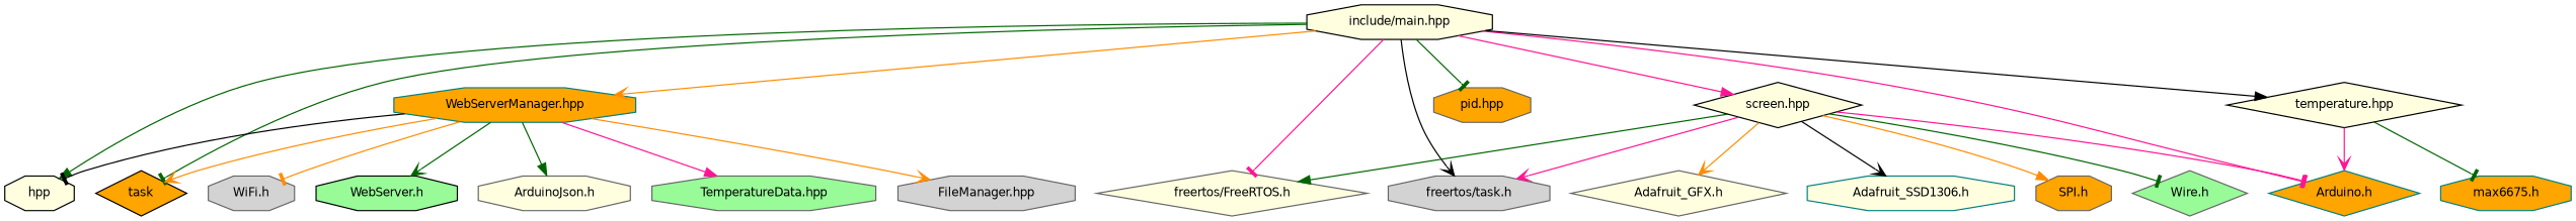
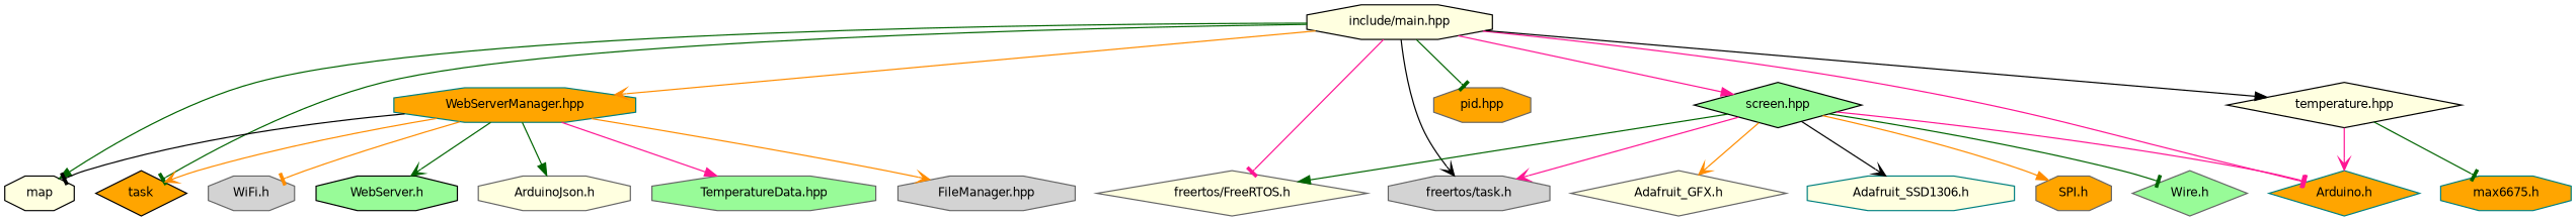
  digraph {
    node [color=gray40 fillcolor=lightyellow fontname=Helvetica fontsize=10 shape=octagon style=filled]
    edge [arrowhead=tee color=darkgreen fontname=Helvetica fontsize=10 labelfontname=Helvetica labelfontsize=10 style=solid]
    n1 [color=black fontcolor=black height=0.2 label="include/main.hpp" width=0.4]
    n2 [height=0.2 label="freertos/FreeRTOS.h" shape=diamond width=0.4]
    n3 [fillcolor=lightgrey height=0.2 label="freertos/task.h" width=0.4]
    n4 [color=teal fillcolor=orange height=0.2 label="Arduino.h" shape=diamond width=0.4]
-   n5 [color=black height=0.2 label=hpp width=0.4]
+   n5 [color=black height=0.2 label=map width=0.4]
    n6 [color=black fillcolor=orange height=0.2 label=task shape=diamond width=0.4]
    n7 [fillcolor=orange height=0.2 label="pid.hpp" width=0.4]
    n8 [color=teal fillcolor=orange height=0.2 label="WebServerManager.hpp" width=0.4]
-   n9 [color=black height=0.2 label="screen.hpp" shape=diamond width=0.4]
+   n9 [color=black fillcolor=palegreen height=0.2 label="screen.hpp" shape=diamond width=0.4]
    n10 [color=black height=0.2 label="temperature.hpp" shape=diamond width=0.4]
    n11 [fillcolor=lightgrey height=0.2 label="WiFi.h" width=0.4]
    n12 [color=black fillcolor=palegreen height=0.2 label="WebServer.h" width=0.4]
    n13 [height=0.2 label="ArduinoJson.h" width=0.4]
    n14 [fillcolor=palegreen height=0.2 label="TemperatureData.hpp" width=0.4]
    n15 [fillcolor=lightgrey height=0.2 label="FileManager.hpp" width=0.4]
    n16 [fillcolor=orange height=0.2 label="SPI.h" width=0.4]
    n17 [fillcolor=palegreen height=0.2 label="Wire.h" shape=diamond width=0.4]
    n18 [height=0.2 label="Adafruit_GFX.h" shape=diamond width=0.4]
    n19 [color=teal height=0.2 label="Adafruit_SSD1306.h" width=0.4]
    n20 [color=teal fillcolor=orange height=0.2 label="max6675.h" width=0.4]
    n1 -> n2 [color=deeppink]
    n1 -> n3 [arrowhead=vee color=black]
    n1 -> n4 [color=deeppink]
    n1 -> n5 [arrowhead=normal]
    n1 -> n6
    n1 -> n7
    n1 -> n8 [arrowhead=vee color=darkorange]
    n1 -> n9 [arrowhead=normal color=deeppink]
    n1 -> n10 [arrowhead=normal color=black]
    n8 -> n5 [color=black]
    n8 -> n6 [arrowhead=vee color=darkorange]
    n8 -> n11 [color=darkorange]
    n8 -> n12 [arrowhead=vee]
    n8 -> n13 [arrowhead=normal]
    n8 -> n14 [arrowhead=normal color=deeppink]
    n8 -> n15 [arrowhead=vee color=darkorange]
    n9 -> n2 [arrowhead=normal]
    n9 -> n3 [arrowhead=vee color=deeppink]
    n9 -> n4 [color=deeppink]
    n9 -> n16 [arrowhead=normal color=darkorange]
    n9 -> n17
    n9 -> n18 [arrowhead=vee color=darkorange]
    n9 -> n19 [arrowhead=vee color=black]
    n10 -> n4 [arrowhead=vee color=deeppink]
    n10 -> n20
  }
